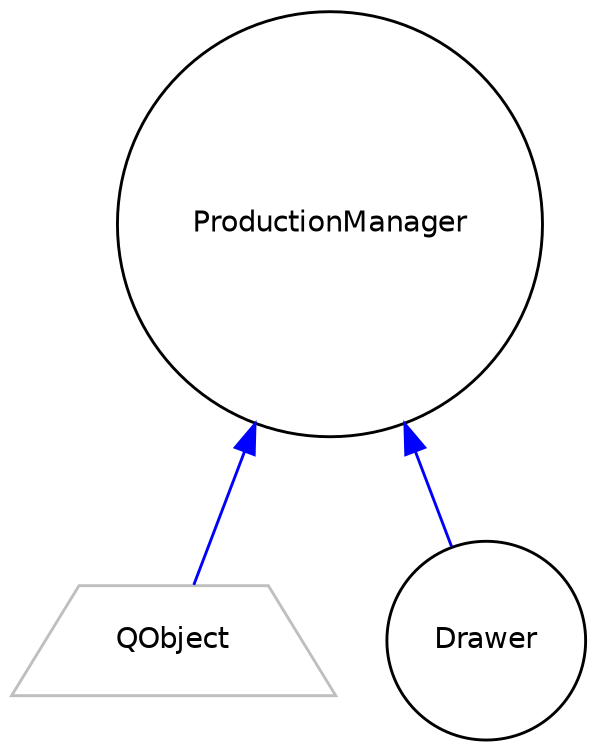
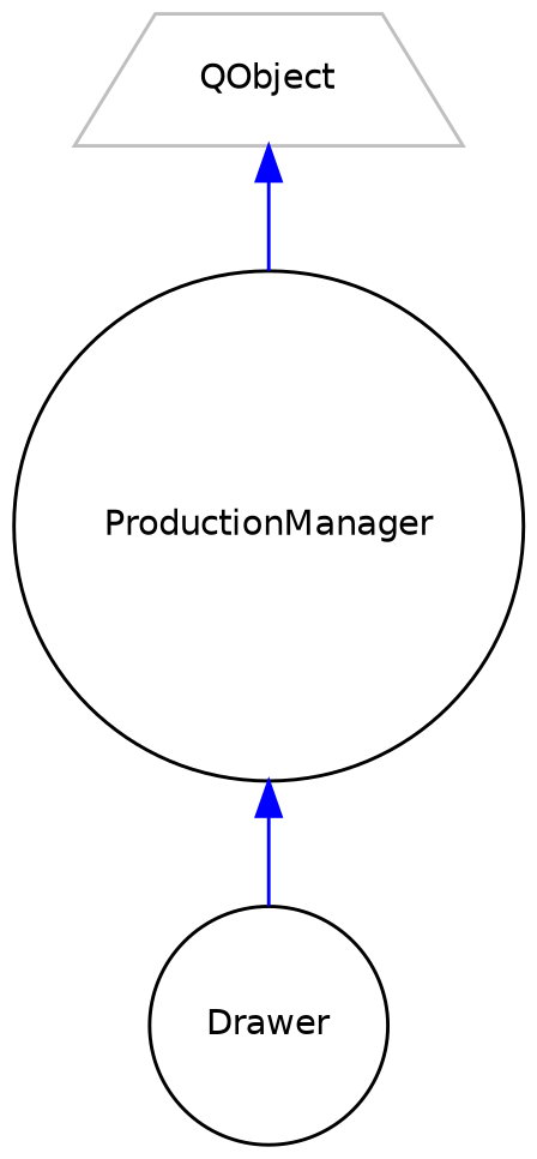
  digraph {
    rankdir=TB
    node [color=black fillcolor=white fontname=Helvetica fontsize=10 shape=circle style=filled]
    edge [color=blue dir=back fontname=Helvetica fontsize=10 labelfontname=Helvetica labelfontsize=10 style=solid]
    n1 [color=grey75 height=0.2 label=QObject shape=trapezium width=0.4]
    n2 [height=0.2 label=ProductionManager width=0.4]
    n3 [height=0.2 label=Drawer width=0.4]
-   n2 -> n1
+   n1 -> n2
    n2 -> n3
  }
